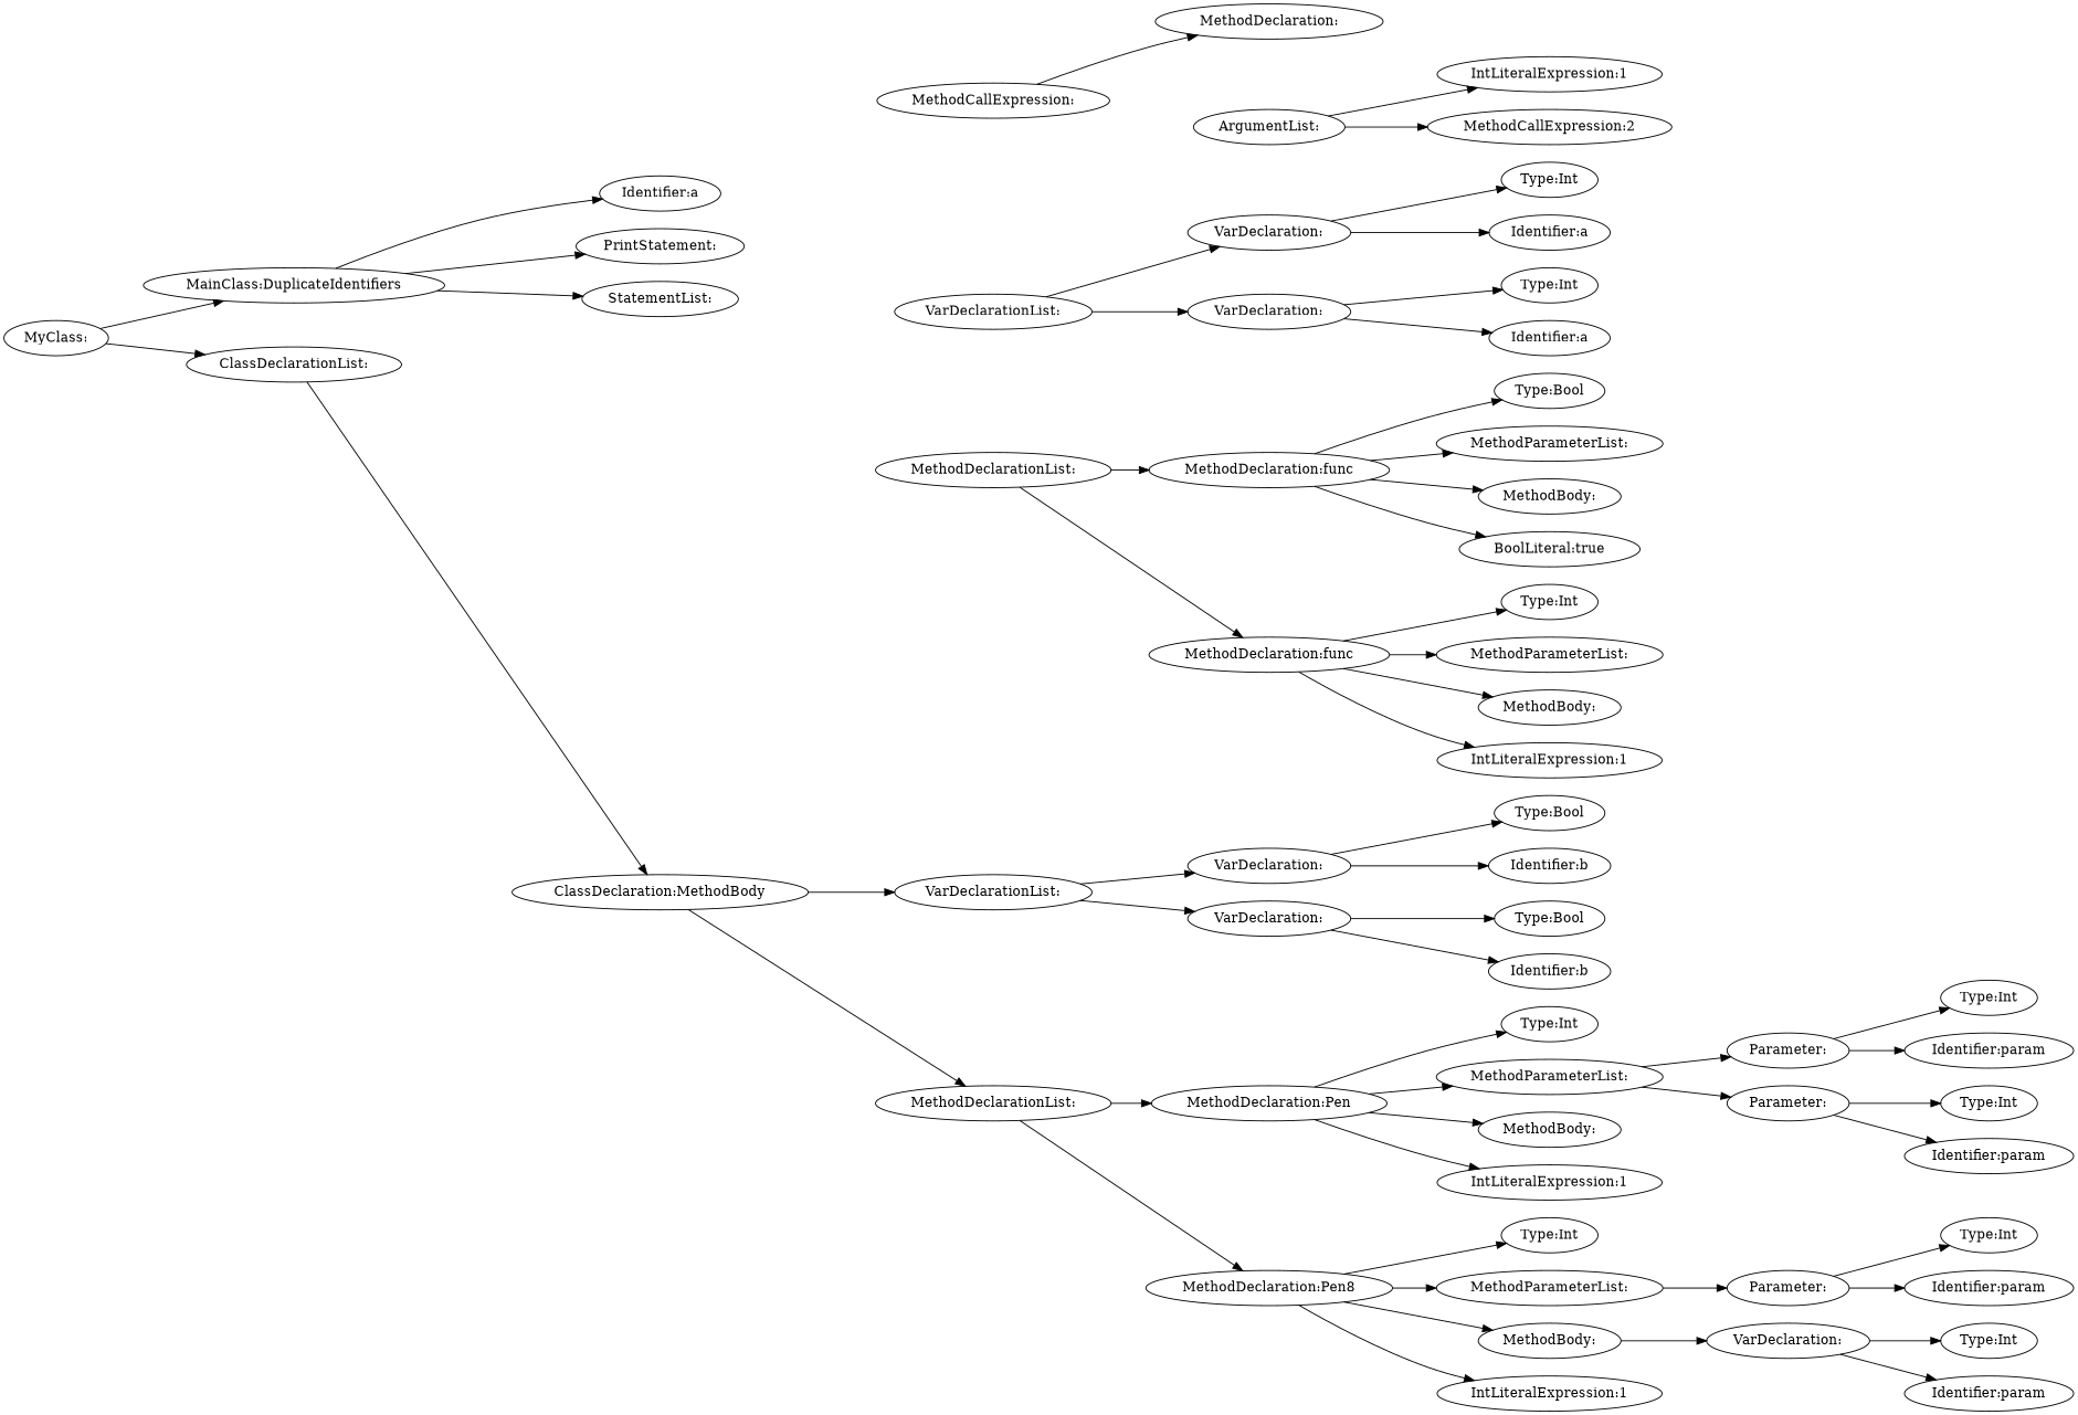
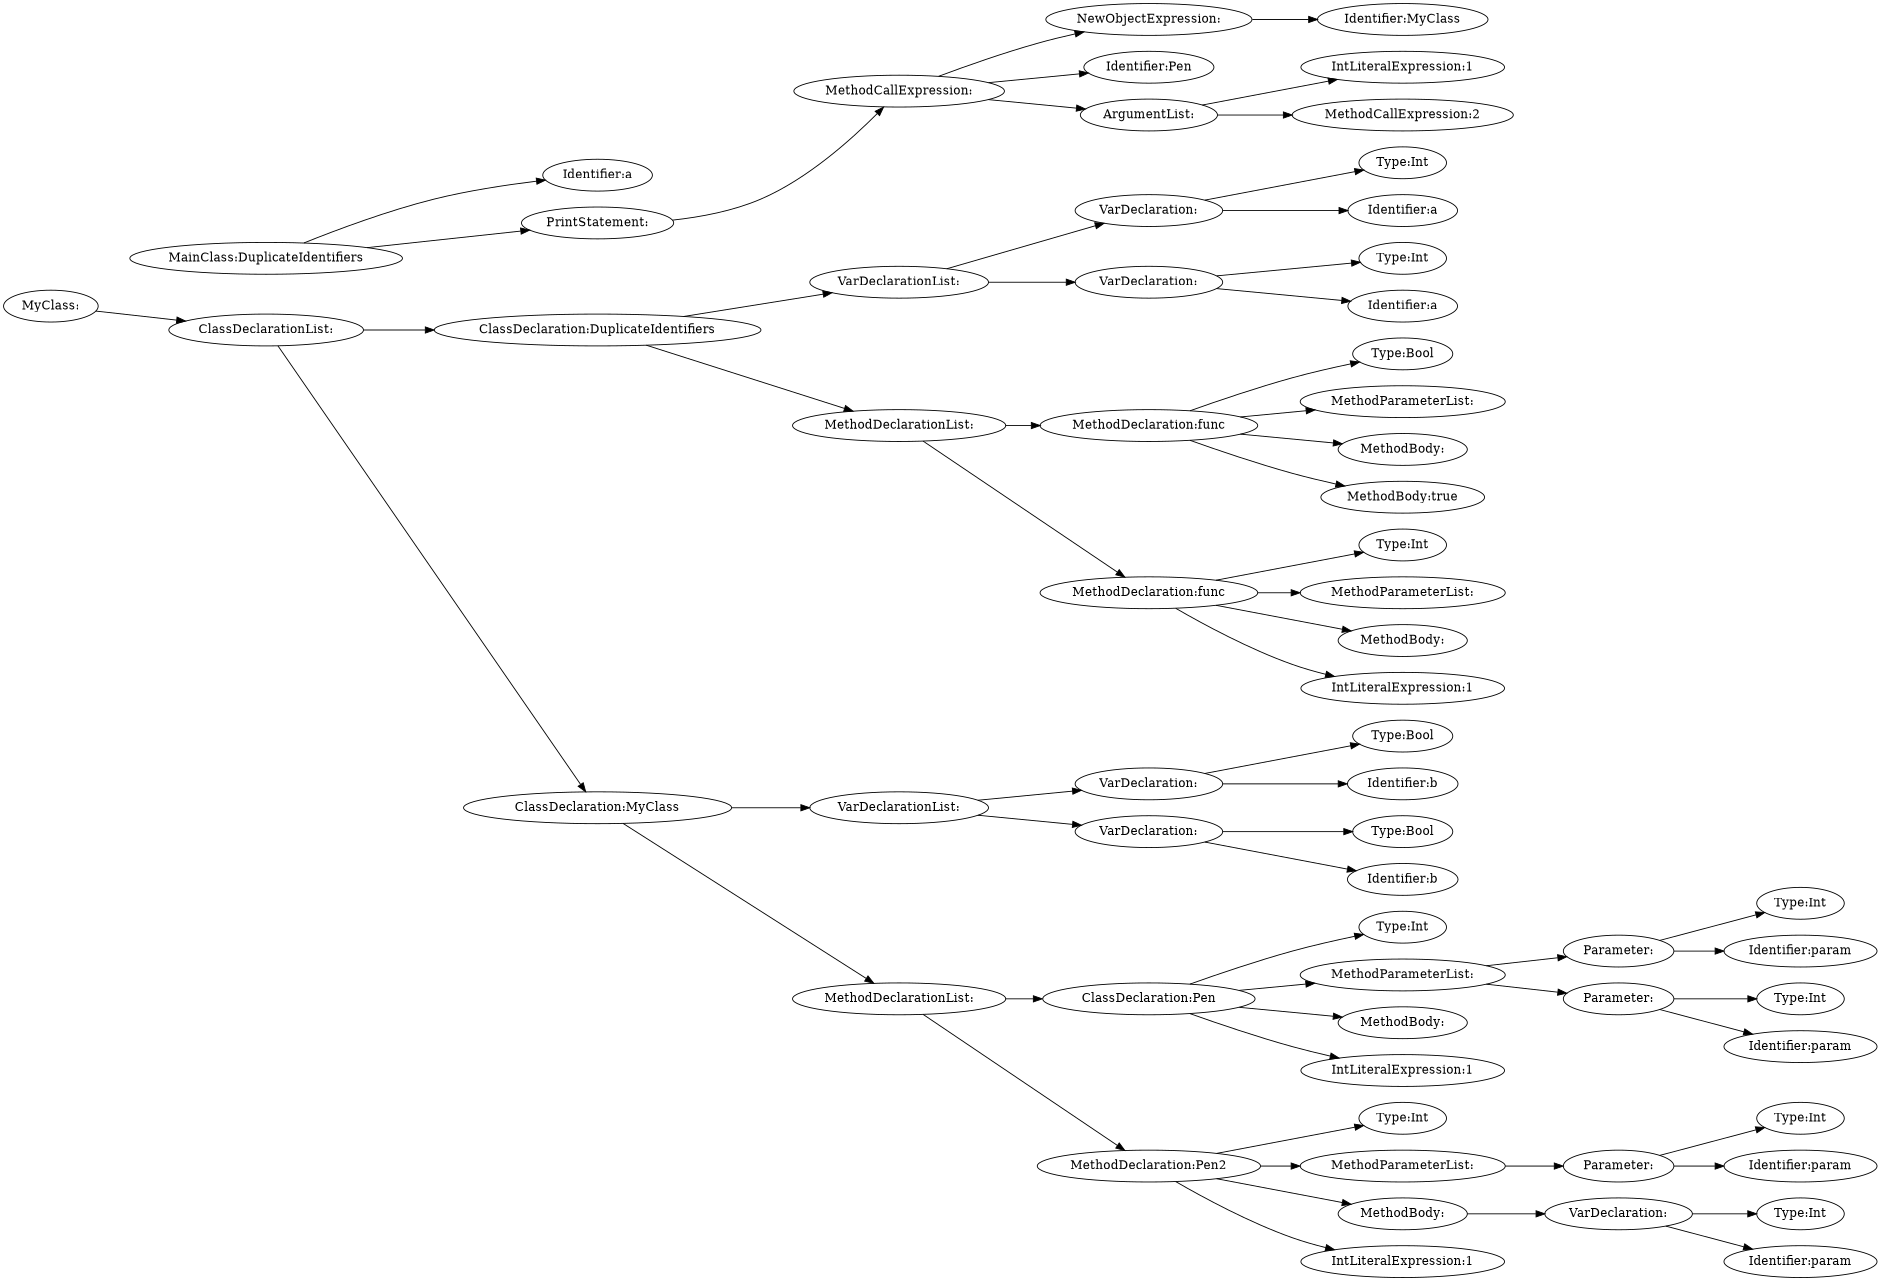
  digraph {
    rankdir=LR
    n1 [label="MyClass:"]
    n2 [label="MainClass:DuplicateIdentifiers"]
    n3 [label="ClassDeclarationList:"]
    n4 [label="Identifier:a"]
    n5 [label="PrintStatement:"]
-   n6 [label="StatementList:"]
-   n8 [label="ClassDeclaration:MethodBody"]
+   n7 [label="ClassDeclaration:DuplicateIdentifiers"]
+   n8 [label="ClassDeclaration:MyClass"]
    n9 [label="MethodCallExpression:"]
-   n10 [label="MethodDeclaration:"]
+   n10 [label="NewObjectExpression:"]
+   n11 [label="Identifier:Pen"]
    n12 [label="ArgumentList:"]
+   n13 [label="Identifier:MyClass"]
    n14 [label="IntLiteralExpression:1"]
    n15 [label="MethodCallExpression:2"]
    n16 [label="VarDeclarationList:"]
    n17 [label="MethodDeclarationList:"]
    n18 [label="VarDeclarationList:"]
    n19 [label="MethodDeclarationList:"]
    n20 [label="VarDeclaration:"]
    n21 [label="VarDeclaration:"]
    n22 [label="MethodDeclaration:func"]
    n23 [label="MethodDeclaration:func"]
    n24 [label="Type:Int"]
    n25 [label="Identifier:a"]
    n26 [label="Type:Int"]
    n27 [label="Identifier:a"]
    n28 [label="Type:Bool"]
    n29 [label="MethodParameterList:"]
    n30 [label="MethodBody:"]
-   n31 [label="BoolLiteral:true"]
+   n31 [label="MethodBody:true"]
    n32 [label="Type:Int"]
    n33 [label="MethodParameterList:"]
    n34 [label="MethodBody:"]
    n35 [label="IntLiteralExpression:1"]
    n36 [label="VarDeclaration:"]
    n37 [label="VarDeclaration:"]
-   n38 [label="MethodDeclaration:Pen"]
-   n39 [label="MethodDeclaration:Pen8"]
+   n38 [label="ClassDeclaration:Pen"]
+   n39 [label="MethodDeclaration:Pen2"]
    n40 [label="Type:Bool"]
    n41 [label="Identifier:b"]
    n42 [label="Type:Bool"]
    n43 [label="Identifier:b"]
    n44 [label="Type:Int"]
    n45 [label="MethodParameterList:"]
    n46 [label="MethodBody:"]
    n47 [label="IntLiteralExpression:1"]
    n48 [label="Type:Int"]
    n49 [label="MethodParameterList:"]
    n50 [label="MethodBody:"]
    n51 [label="IntLiteralExpression:1"]
    n52 [label="Parameter:"]
    n53 [label="Parameter:"]
    n54 [label="Type:Int"]
    n55 [label="Identifier:param"]
    n56 [label="Type:Int"]
    n57 [label="Identifier:param"]
    n58 [label="Parameter:"]
    n59 [label="VarDeclaration:"]
    n60 [label="Type:Int"]
    n61 [label="Identifier:param"]
    n62 [label="Type:Int"]
    n63 [label="Identifier:param"]
-   n1 -> n2
    n1 -> n3
    n2 -> n4
    n2 -> n5
-   n2 -> n6
+   n3 -> n7
    n3 -> n8
+   n5 -> n9
+   n7 -> n16
+   n7 -> n17
    n8 -> n18
    n8 -> n19
    n9 -> n10
+   n9 -> n11
+   n9 -> n12
+   n10 -> n13
    n12 -> n14
    n12 -> n15
    n16 -> n20
    n16 -> n21
    n17 -> n22
    n17 -> n23
    n18 -> n36
    n18 -> n37
    n19 -> n38
    n19 -> n39
    n20 -> n24
    n20 -> n25
    n21 -> n26
    n21 -> n27
    n22 -> n28
    n22 -> n29
    n22 -> n30
    n22 -> n31
    n23 -> n32
    n23 -> n33
    n23 -> n34
    n23 -> n35
    n36 -> n40
    n36 -> n41
    n37 -> n42
    n37 -> n43
    n38 -> n44
    n38 -> n45
    n38 -> n46
    n38 -> n47
    n39 -> n48
    n39 -> n49
    n39 -> n50
    n39 -> n51
    n45 -> n52
    n45 -> n53
    n49 -> n58
    n50 -> n59
    n52 -> n54
    n52 -> n55
    n53 -> n56
    n53 -> n57
    n58 -> n60
    n58 -> n61
    n59 -> n62
    n59 -> n63
  }
